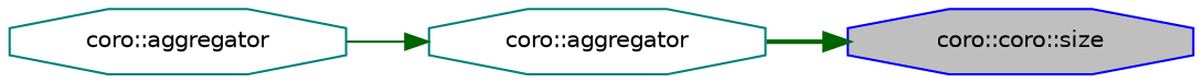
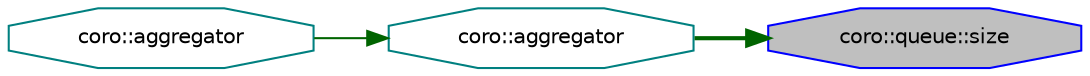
  digraph {
    rankdir=RL
    node [color=teal fillcolor=white fontname=Helvetica fontsize=10 shape=octagon style=filled]
    edge [color=darkgreen dir=back fontname=Helvetica fontsize=10 labelfontname=Helvetica labelfontsize=10]
-   n1 [color=blue fillcolor=grey75 fontcolor=black height=0.2 label="coro::coro::size" width=0.4]
+   n1 [color=blue fillcolor=grey75 fontcolor=black height=0.2 label="coro::queue::size" width=0.4]
    n2 [height=0.2 label="coro::aggregator" width=0.4]
    n3 [height=0.2 label="coro::aggregator" width=0.4]
    n1 -> n2 [style=bold]
    n2 -> n3 [style=solid]
  }
